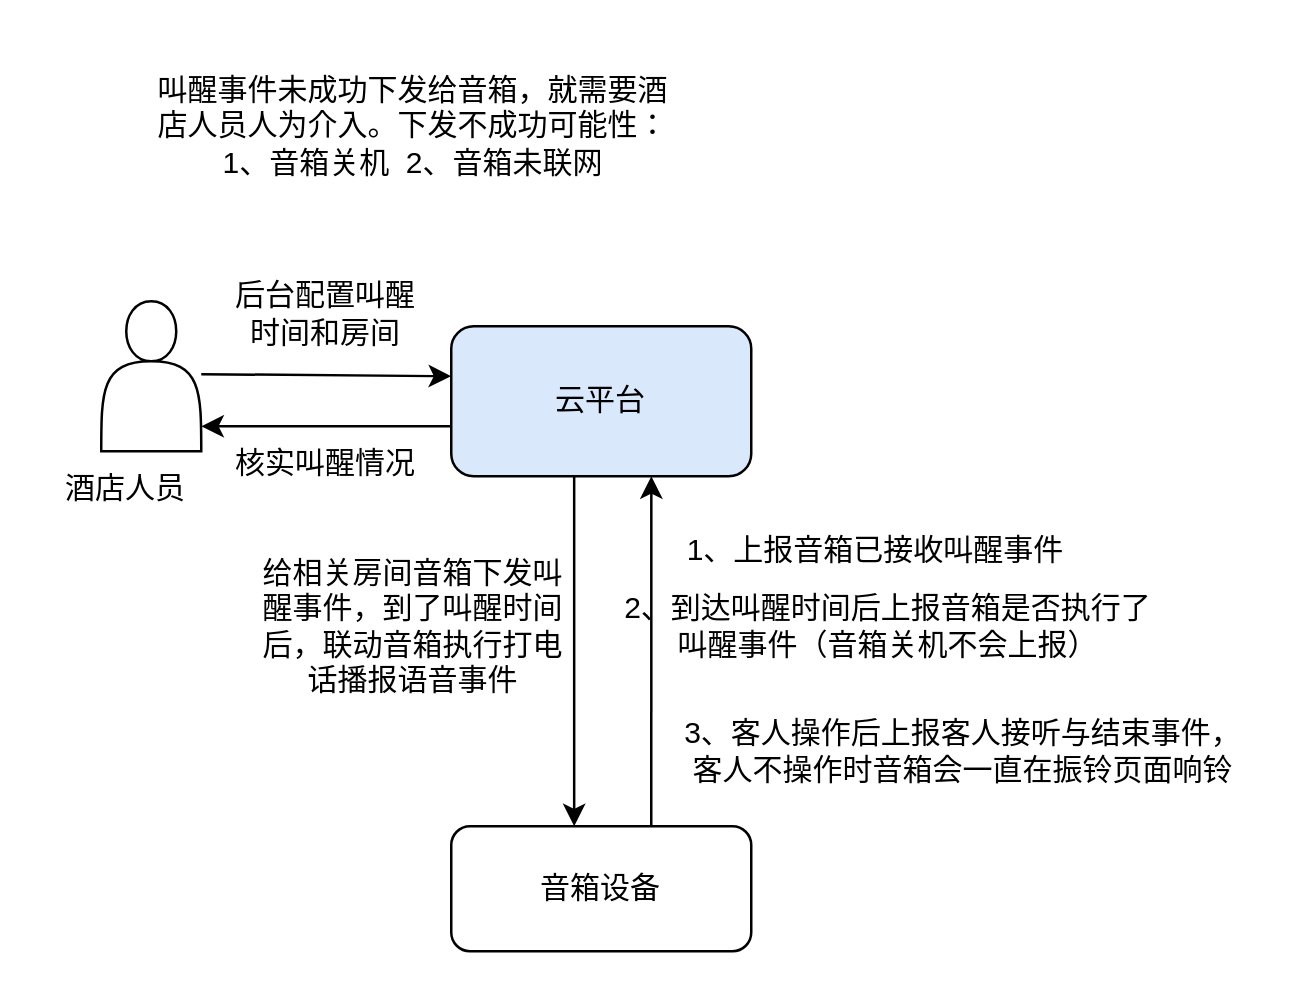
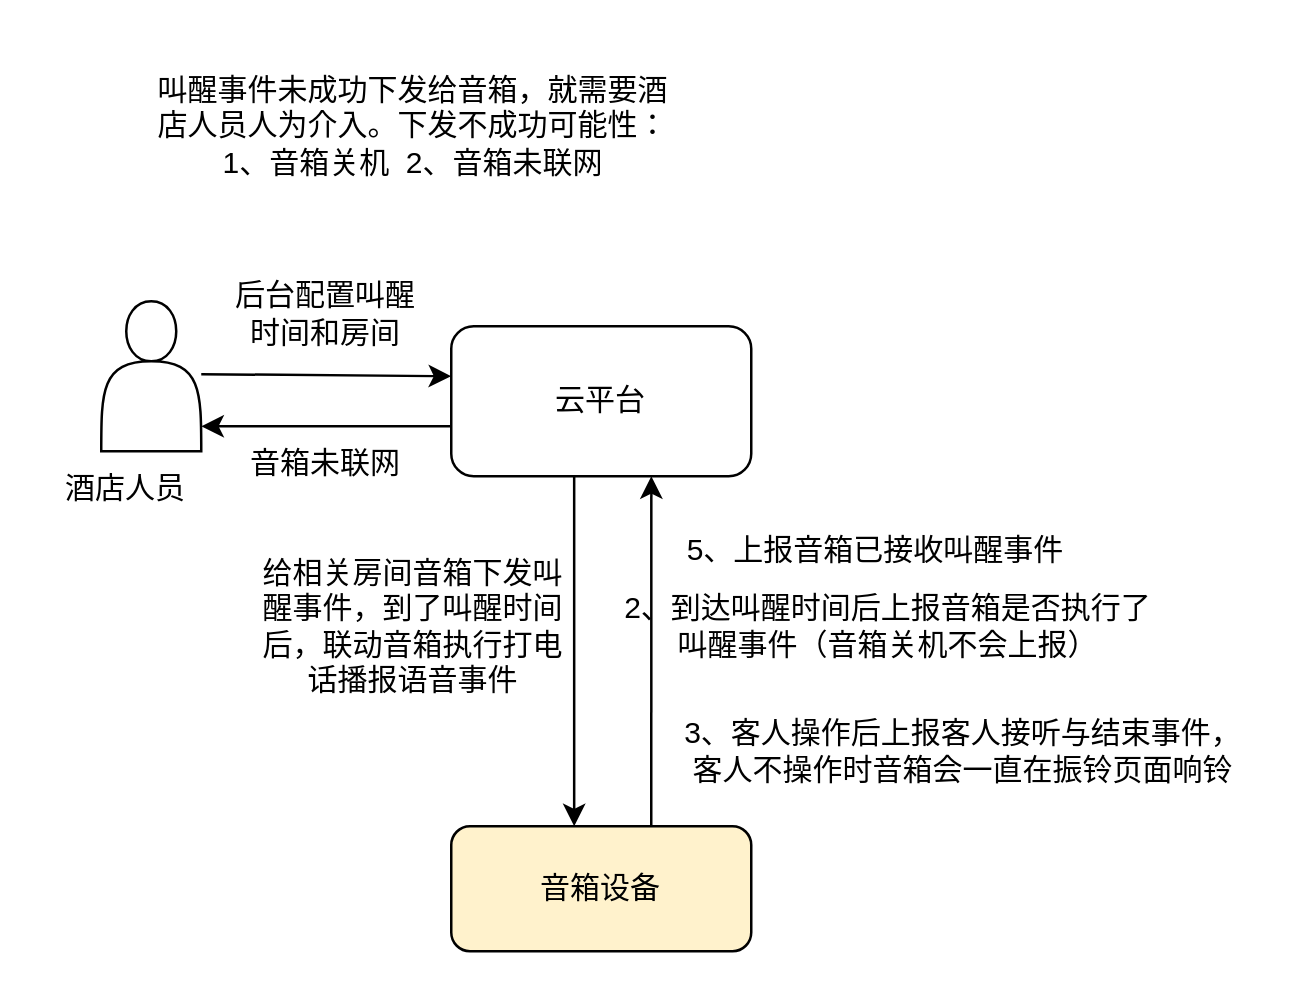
  <mxCell id="0" />
  <mxCell id="1" parent="0" />
  <mxCell id="2" value="" style="shape=actor;whiteSpace=wrap;html=1;" vertex="1" parent="1"><mxGeometry x="40" y="120" width="40" height="60" as="geometry" /></mxCell>
  <mxCell id="3" value="酒店人员" style="text;html=1;strokeColor=none;fillColor=none;align=center;verticalAlign=middle;whiteSpace=wrap;rounded=0;" vertex="1" parent="1"><mxGeometry x="20" y="180" width="60" height="30" as="geometry" /></mxCell>
  <mxCell id="4" value="后台配置叫醒时间和房间" style="text;html=1;strokeColor=none;fillColor=none;align=center;verticalAlign=middle;whiteSpace=wrap;rounded=0;" vertex="1" parent="1"><mxGeometry x="90" y="100" width="80" height="50" as="geometry" /></mxCell>
- <mxCell id="5" value="云平台" style="rounded=1;whiteSpace=wrap;html=1;fillColor=#dae8fc;" vertex="1" parent="1"><mxGeometry x="180" y="130" width="120" height="60" as="geometry" /></mxCell>
- <mxCell id="6" value="音箱设备" style="rounded=1;whiteSpace=wrap;html=1;" vertex="1" parent="1"><mxGeometry x="180" y="330" width="120" height="50" as="geometry" /></mxCell>
+ <mxCell id="5" value="云平台" style="rounded=1;whiteSpace=wrap;html=1;" vertex="1" parent="1"><mxGeometry x="180" y="130" width="120" height="60" as="geometry" /></mxCell>
+ <mxCell id="6" value="音箱设备" style="rounded=1;whiteSpace=wrap;html=1;fillColor=#fff2cc;" vertex="1" parent="1"><mxGeometry x="180" y="330" width="120" height="50" as="geometry" /></mxCell>
  <mxCell id="7" value="给相关房间音箱下发叫醒事件，到了叫醒时间后，联动音箱执行打电话播报语音事件" style="text;html=1;strokeColor=none;fillColor=none;align=center;verticalAlign=middle;whiteSpace=wrap;rounded=0;" vertex="1" parent="1"><mxGeometry x="100" y="215" width="130" height="70" as="geometry" /></mxCell>
- <mxCell id="8" value="1、上报音箱已接收叫醒事件" style="text;html=1;strokeColor=none;fillColor=none;align=center;verticalAlign=middle;whiteSpace=wrap;rounded=0;" vertex="1" parent="1"><mxGeometry x="270" y="210" width="160" height="20" as="geometry" /></mxCell>
+ <mxCell id="8" value="5、上报音箱已接收叫醒事件" style="text;html=1;strokeColor=none;fillColor=none;align=center;verticalAlign=middle;whiteSpace=wrap;rounded=0;" vertex="1" parent="1"><mxGeometry x="270" y="210" width="160" height="20" as="geometry" /></mxCell>
  <mxCell id="9" value="2、到达叫醒时间后上报音箱是否执行了叫醒事件（音箱关机不会上报）" style="text;html=1;strokeColor=none;fillColor=none;align=center;verticalAlign=middle;whiteSpace=wrap;rounded=0;" vertex="1" parent="1"><mxGeometry x="245" y="240" width="220" height="20" as="geometry" /></mxCell>
  <mxCell id="10" value="3、客人操作后上报客人接听与结束事件，客人不操作时音箱会一直在振铃页面响铃" style="text;html=1;strokeColor=none;fillColor=none;align=center;verticalAlign=middle;whiteSpace=wrap;rounded=0;" vertex="1" parent="1"><mxGeometry x="270" y="280" width="230" height="40" as="geometry" /></mxCell>
  <mxCell id="11" value="叫醒事件未成功下发给音箱，就需要酒店人员人为介入。下发不成功可能性：1、音箱关机&amp;nbsp; 2、音箱未联网" style="text;html=1;strokeColor=none;fillColor=none;align=center;verticalAlign=middle;whiteSpace=wrap;rounded=0;" vertex="1" parent="1"><mxGeometry x="60" y="20" width="210" height="60" as="geometry" /></mxCell>
- <mxCell id="12" value="核实叫醒情况" style="text;html=1;strokeColor=none;fillColor=none;align=center;verticalAlign=middle;whiteSpace=wrap;rounded=0;" vertex="1" parent="1"><mxGeometry x="90" y="170" width="80" height="30" as="geometry" /></mxCell>
+ <mxCell id="12" value="音箱未联网" style="text;html=1;strokeColor=none;fillColor=none;align=center;verticalAlign=middle;whiteSpace=wrap;rounded=0;" vertex="1" parent="1"><mxGeometry x="90" y="170" width="80" height="30" as="geometry" /></mxCell>
  <mxCell id="13" value="" style="endArrow=classic;html=1;rounded=0;" edge="1" parent="1"><mxGeometry width="50" height="50" relative="1" as="geometry"><mxPoint x="229.17" y="190" as="sourcePoint" /><mxPoint x="229.17" y="330" as="targetPoint" /></mxGeometry></mxCell>
  <mxCell id="14" value="" style="endArrow=classic;html=1;rounded=0;entryX=0.667;entryY=1;entryDx=0;entryDy=0;entryPerimeter=0;" edge="1" parent="1" target="5"><mxGeometry width="50" height="50" relative="1" as="geometry"><mxPoint x="260" y="330" as="sourcePoint" /><mxPoint x="260" y="200" as="targetPoint" /></mxGeometry></mxCell>
  <mxCell id="15" value="" style="endArrow=classic;html=1;rounded=0;" edge="1" parent="1"><mxGeometry width="50" height="50" relative="1" as="geometry"><mxPoint x="80" y="149.17" as="sourcePoint" /><mxPoint x="180" y="150" as="targetPoint" /></mxGeometry></mxCell>
  <mxCell id="16" value="" style="endArrow=classic;html=1;rounded=0;" edge="1" parent="1"><mxGeometry width="50" height="50" relative="1" as="geometry"><mxPoint x="180" y="170" as="sourcePoint" /><mxPoint x="80" y="170" as="targetPoint" /></mxGeometry></mxCell>
